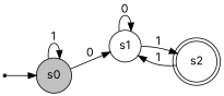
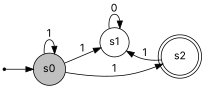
  digraph {
    fontname=Inter
    rankdir=LR
    node [fontname=Inter shape=circle]
    edge [color=black fontname=Inter]
    n1 [label=ponto shape=point]
    n2 [fillcolor=grey label=s0 style=filled]
    n3 [label=s1]
    n4 [label=s2 shape=doublecircle]
    n1 -> n2 [shape=circle]
    n2 -> n2 [label=1]
-   n2 -> n3 [label=0]
+   n2 -> n3 [label=1]
    n3 -> n3 [label=0]
-   n3 -> n4 [label=1]
+   n2 -> n4 [label=1]
    n4 -> n3 [label=1]
  }
